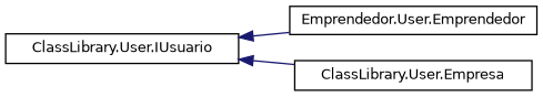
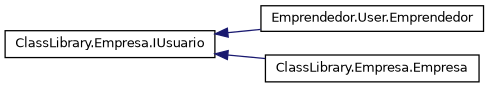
  digraph {
    rankdir=LR
    node [color=black fillcolor=white fontname=Helvetica fontsize=10 shape=record style=filled]
    edge [color=midnightblue dir=back fontname=Helvetica fontsize=10 labelfontname=Helvetica labelfontsize=10 style=solid]
-   n1 [height=0.2 label="ClassLibrary.User.IUsuario" width=0.4]
+   n1 [height=0.2 label="ClassLibrary.Empresa.IUsuario" width=0.4]
    n2 [height=0.2 label="Emprendedor.User.Emprendedor" width=0.4]
-   n3 [height=0.2 label="ClassLibrary.User.Empresa" width=0.4]
+   n3 [height=0.2 label="ClassLibrary.Empresa.Empresa" width=0.4]
    n1 -> n2
    n1 -> n3
  }
